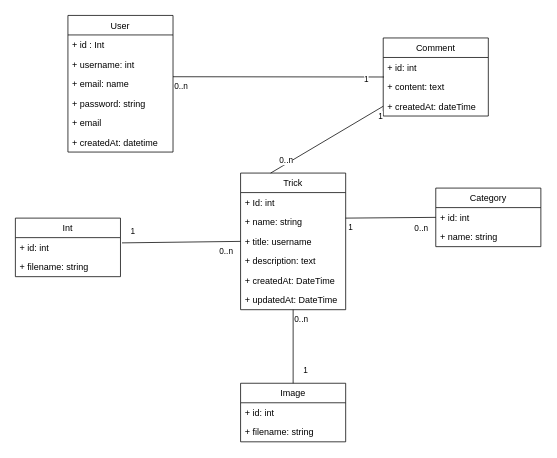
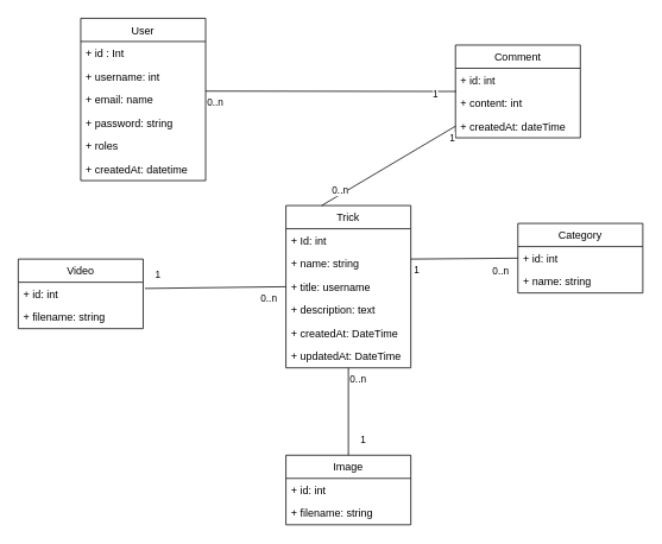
  <mxCell id="0" />
  <mxCell id="1" parent="0" />
  <mxCell id="2" value="User" style="swimlane;fontStyle=0;childLayout=stackLayout;horizontal=1;startSize=26;fillColor=none;horizontalStack=0;resizeParent=1;resizeParentMax=0;resizeLast=0;collapsible=1;marginBottom=0;" parent="1" vertex="1"><mxGeometry x="90" y="20" width="140" height="182" as="geometry" /></mxCell>
  <mxCell id="3" value="+ id : Int&#10; &#10;" style="text;strokeColor=none;fillColor=none;align=left;verticalAlign=top;spacingLeft=4;spacingRight=4;overflow=hidden;rotatable=0;points=[[0,0.5],[1,0.5]];portConstraint=eastwest;" parent="2" vertex="1"><mxGeometry y="26" width="140" height="26" as="geometry" /></mxCell>
  <mxCell id="4" value="+ username: int" style="text;strokeColor=none;fillColor=none;align=left;verticalAlign=top;spacingLeft=4;spacingRight=4;overflow=hidden;rotatable=0;points=[[0,0.5],[1,0.5]];portConstraint=eastwest;" parent="2" vertex="1"><mxGeometry y="52" width="140" height="26" as="geometry" /></mxCell>
  <mxCell id="5" value="+ email: name" style="text;strokeColor=none;fillColor=none;align=left;verticalAlign=top;spacingLeft=4;spacingRight=4;overflow=hidden;rotatable=0;points=[[0,0.5],[1,0.5]];portConstraint=eastwest;" parent="2" vertex="1"><mxGeometry y="78" width="140" height="26" as="geometry" /></mxCell>
  <mxCell id="6" value="+ password: string" style="text;strokeColor=none;fillColor=none;align=left;verticalAlign=top;spacingLeft=4;spacingRight=4;overflow=hidden;rotatable=0;points=[[0,0.5],[1,0.5]];portConstraint=eastwest;" parent="2" vertex="1"><mxGeometry y="104" width="140" height="26" as="geometry" /></mxCell>
- <mxCell id="7" value="+ email" style="text;strokeColor=none;fillColor=none;align=left;verticalAlign=top;spacingLeft=4;spacingRight=4;overflow=hidden;rotatable=0;points=[[0,0.5],[1,0.5]];portConstraint=eastwest;" parent="2" vertex="1"><mxGeometry y="130" width="140" height="26" as="geometry" /></mxCell>
+ <mxCell id="7" value="+ roles" style="text;strokeColor=none;fillColor=none;align=left;verticalAlign=top;spacingLeft=4;spacingRight=4;overflow=hidden;rotatable=0;points=[[0,0.5],[1,0.5]];portConstraint=eastwest;" parent="2" vertex="1"><mxGeometry y="130" width="140" height="26" as="geometry" /></mxCell>
  <mxCell id="8" value="+ createdAt: datetime" style="text;strokeColor=none;fillColor=none;align=left;verticalAlign=top;spacingLeft=4;spacingRight=4;overflow=hidden;rotatable=0;points=[[0,0.5],[1,0.5]];portConstraint=eastwest;" parent="2" vertex="1"><mxGeometry y="156" width="140" height="26" as="geometry" /></mxCell>
  <mxCell id="9" value="Trick" style="swimlane;fontStyle=0;childLayout=stackLayout;horizontal=1;startSize=26;fillColor=none;horizontalStack=0;resizeParent=1;resizeParentMax=0;resizeLast=0;collapsible=1;marginBottom=0;" parent="1" vertex="1"><mxGeometry x="320" y="230" width="140" height="182" as="geometry" /></mxCell>
  <mxCell id="10" value="+ Id: int" style="text;strokeColor=none;fillColor=none;align=left;verticalAlign=top;spacingLeft=4;spacingRight=4;overflow=hidden;rotatable=0;points=[[0,0.5],[1,0.5]];portConstraint=eastwest;" parent="9" vertex="1"><mxGeometry y="26" width="140" height="26" as="geometry" /></mxCell>
  <mxCell id="11" value="+ name: string" style="text;strokeColor=none;fillColor=none;align=left;verticalAlign=top;spacingLeft=4;spacingRight=4;overflow=hidden;rotatable=0;points=[[0,0.5],[1,0.5]];portConstraint=eastwest;" parent="9" vertex="1"><mxGeometry y="52" width="140" height="26" as="geometry" /></mxCell>
  <mxCell id="12" value="+ title: username" style="text;strokeColor=none;fillColor=none;align=left;verticalAlign=top;spacingLeft=4;spacingRight=4;overflow=hidden;rotatable=0;points=[[0,0.5],[1,0.5]];portConstraint=eastwest;" parent="9" vertex="1"><mxGeometry y="78" width="140" height="26" as="geometry" /></mxCell>
  <mxCell id="13" value="+ description: text" style="text;strokeColor=none;fillColor=none;align=left;verticalAlign=top;spacingLeft=4;spacingRight=4;overflow=hidden;rotatable=0;points=[[0,0.5],[1,0.5]];portConstraint=eastwest;" parent="9" vertex="1"><mxGeometry y="104" width="140" height="26" as="geometry" /></mxCell>
  <mxCell id="14" value="+ createdAt: DateTime" style="text;strokeColor=none;fillColor=none;align=left;verticalAlign=top;spacingLeft=4;spacingRight=4;overflow=hidden;rotatable=0;points=[[0,0.5],[1,0.5]];portConstraint=eastwest;" parent="9" vertex="1"><mxGeometry y="130" width="140" height="26" as="geometry" /></mxCell>
  <mxCell id="15" value="+ updatedAt: DateTime" style="text;strokeColor=none;fillColor=none;align=left;verticalAlign=top;spacingLeft=4;spacingRight=4;overflow=hidden;rotatable=0;points=[[0,0.5],[1,0.5]];portConstraint=eastwest;" parent="9" vertex="1"><mxGeometry y="156" width="140" height="26" as="geometry" /></mxCell>
  <mxCell id="16" value="Image" style="swimlane;fontStyle=0;childLayout=stackLayout;horizontal=1;startSize=26;fillColor=none;horizontalStack=0;resizeParent=1;resizeParentMax=0;resizeLast=0;collapsible=1;marginBottom=0;" parent="1" vertex="1"><mxGeometry x="320" y="510" width="140" height="78" as="geometry" /></mxCell>
  <mxCell id="17" value="+ id: int" style="text;strokeColor=none;fillColor=none;align=left;verticalAlign=top;spacingLeft=4;spacingRight=4;overflow=hidden;rotatable=0;points=[[0,0.5],[1,0.5]];portConstraint=eastwest;" parent="16" vertex="1"><mxGeometry y="26" width="140" height="26" as="geometry" /></mxCell>
  <mxCell id="18" value="+ filename: string" style="text;strokeColor=none;fillColor=none;align=left;verticalAlign=top;spacingLeft=4;spacingRight=4;overflow=hidden;rotatable=0;points=[[0,0.5],[1,0.5]];portConstraint=eastwest;" parent="16" vertex="1"><mxGeometry y="52" width="140" height="26" as="geometry" /></mxCell>
- <mxCell id="19" value="Int" style="swimlane;fontStyle=0;childLayout=stackLayout;horizontal=1;startSize=26;fillColor=none;horizontalStack=0;resizeParent=1;resizeParentMax=0;resizeLast=0;collapsible=1;marginBottom=0;" parent="1" vertex="1"><mxGeometry x="20" y="290" width="140" height="78" as="geometry" /></mxCell>
+ <mxCell id="19" value="Video" style="swimlane;fontStyle=0;childLayout=stackLayout;horizontal=1;startSize=26;fillColor=none;horizontalStack=0;resizeParent=1;resizeParentMax=0;resizeLast=0;collapsible=1;marginBottom=0;" parent="1" vertex="1"><mxGeometry x="20" y="290" width="140" height="78" as="geometry" /></mxCell>
  <mxCell id="20" value="+ id: int" style="text;strokeColor=none;fillColor=none;align=left;verticalAlign=top;spacingLeft=4;spacingRight=4;overflow=hidden;rotatable=0;points=[[0,0.5],[1,0.5]];portConstraint=eastwest;" parent="19" vertex="1"><mxGeometry y="26" width="140" height="26" as="geometry" /></mxCell>
  <mxCell id="21" value="+ filename: string" style="text;strokeColor=none;fillColor=none;align=left;verticalAlign=top;spacingLeft=4;spacingRight=4;overflow=hidden;rotatable=0;points=[[0,0.5],[1,0.5]];portConstraint=eastwest;" parent="19" vertex="1"><mxGeometry y="52" width="140" height="26" as="geometry" /></mxCell>
  <mxCell id="22" value="Category" style="swimlane;fontStyle=0;childLayout=stackLayout;horizontal=1;startSize=26;fillColor=none;horizontalStack=0;resizeParent=1;resizeParentMax=0;resizeLast=0;collapsible=1;marginBottom=0;" parent="1" vertex="1"><mxGeometry x="580" y="250" width="140" height="78" as="geometry" /></mxCell>
  <mxCell id="23" value="+ id: int" style="text;strokeColor=none;fillColor=none;align=left;verticalAlign=top;spacingLeft=4;spacingRight=4;overflow=hidden;rotatable=0;points=[[0,0.5],[1,0.5]];portConstraint=eastwest;" parent="22" vertex="1"><mxGeometry y="26" width="140" height="26" as="geometry" /></mxCell>
  <mxCell id="24" value="+ name: string" style="text;strokeColor=none;fillColor=none;align=left;verticalAlign=top;spacingLeft=4;spacingRight=4;overflow=hidden;rotatable=0;points=[[0,0.5],[1,0.5]];portConstraint=eastwest;" parent="22" vertex="1"><mxGeometry y="52" width="140" height="26" as="geometry" /></mxCell>
  <mxCell id="25" value="Comment" style="swimlane;fontStyle=0;childLayout=stackLayout;horizontal=1;startSize=26;fillColor=none;horizontalStack=0;resizeParent=1;resizeParentMax=0;resizeLast=0;collapsible=1;marginBottom=0;" parent="1" vertex="1"><mxGeometry x="510" y="50" width="140" height="104" as="geometry" /></mxCell>
  <mxCell id="26" value="+ id: int" style="text;strokeColor=none;fillColor=none;align=left;verticalAlign=top;spacingLeft=4;spacingRight=4;overflow=hidden;rotatable=0;points=[[0,0.5],[1,0.5]];portConstraint=eastwest;" parent="25" vertex="1"><mxGeometry y="26" width="140" height="26" as="geometry" /></mxCell>
- <mxCell id="27" value="+ content: text" style="text;strokeColor=none;fillColor=none;align=left;verticalAlign=top;spacingLeft=4;spacingRight=4;overflow=hidden;rotatable=0;points=[[0,0.5],[1,0.5]];portConstraint=eastwest;" parent="25" vertex="1"><mxGeometry y="52" width="140" height="26" as="geometry" /></mxCell>
+ <mxCell id="27" value="+ content: int" style="text;strokeColor=none;fillColor=none;align=left;verticalAlign=top;spacingLeft=4;spacingRight=4;overflow=hidden;rotatable=0;points=[[0,0.5],[1,0.5]];portConstraint=eastwest;" parent="25" vertex="1"><mxGeometry y="52" width="140" height="26" as="geometry" /></mxCell>
  <mxCell id="28" value="+ createdAt: dateTime" style="text;strokeColor=none;fillColor=none;align=left;verticalAlign=top;spacingLeft=4;spacingRight=4;overflow=hidden;rotatable=0;points=[[0,0.5],[1,0.5]];portConstraint=eastwest;" parent="25" vertex="1"><mxGeometry y="78" width="140" height="26" as="geometry" /></mxCell>
  <mxCell id="29" value="" style="endArrow=none;html=1;endSize=12;startArrow=none;startSize=14;startFill=0;rounded=0;entryX=0;entryY=0.5;entryDx=0;entryDy=0;endFill=0;strokeColor=default;" parent="1" target="23" edge="1"><mxGeometry x="0.206" y="-23" relative="1" as="geometry"><mxPoint x="460" y="290" as="sourcePoint" /><mxPoint x="520" y="350" as="targetPoint" /><mxPoint as="offset" /></mxGeometry></mxCell>
  <mxCell id="30" value="0..n" style="edgeLabel;resizable=0;html=1;align=left;verticalAlign=top;" parent="29" connectable="0" vertex="1"><mxGeometry x="-1" relative="1" as="geometry"><mxPoint x="90" as="offset" /></mxGeometry></mxCell>
  <mxCell id="31" value="1" style="edgeLabel;resizable=0;html=1;align=right;verticalAlign=top;" parent="29" connectable="0" vertex="1"><mxGeometry x="1" relative="1" as="geometry"><mxPoint x="-110" as="offset" /></mxGeometry></mxCell>
  <mxCell id="32" value="" style="endArrow=none;html=1;endSize=12;startArrow=none;startSize=14;startFill=0;rounded=0;exitX=0.286;exitY=0;exitDx=0;exitDy=0;exitPerimeter=0;entryX=0;entryY=0.5;entryDx=0;entryDy=0;endFill=0;" parent="1" source="9" target="28" edge="1"><mxGeometry x="-0.125" y="10" relative="1" as="geometry"><mxPoint x="360" y="200" as="sourcePoint" /><mxPoint x="440" y="100" as="targetPoint" /><mxPoint as="offset" /></mxGeometry></mxCell>
  <mxCell id="33" value="0..n" style="edgeLabel;resizable=0;html=1;align=left;verticalAlign=top;" parent="32" connectable="0" vertex="1"><mxGeometry x="-1" relative="1" as="geometry"><mxPoint x="10" y="-30" as="offset" /></mxGeometry></mxCell>
  <mxCell id="34" value="1" style="edgeLabel;resizable=0;html=1;align=right;verticalAlign=top;" parent="32" connectable="0" vertex="1"><mxGeometry x="1" relative="1" as="geometry" /></mxCell>
  <mxCell id="35" value="" style="endArrow=none;html=1;endSize=12;startArrow=none;startSize=14;startFill=0;rounded=0;entryX=0.007;entryY=1;entryDx=0;entryDy=0;entryPerimeter=0;endFill=0;" parent="1" target="26" edge="1"><mxGeometry relative="1" as="geometry"><mxPoint x="230" y="101.66" as="sourcePoint" /><mxPoint x="470" y="90" as="targetPoint" /></mxGeometry></mxCell>
  <mxCell id="36" value="0..n" style="edgeLabel;resizable=0;html=1;align=left;verticalAlign=top;" parent="35" connectable="0" vertex="1"><mxGeometry x="-1" relative="1" as="geometry" /></mxCell>
  <mxCell id="37" value="1" style="edgeLabel;resizable=0;html=1;align=right;verticalAlign=top;" parent="35" connectable="0" vertex="1"><mxGeometry x="1" relative="1" as="geometry"><mxPoint x="-20" y="-10" as="offset" /></mxGeometry></mxCell>
  <mxCell id="38" value="" style="endArrow=none;html=1;endSize=12;startArrow=none;startSize=14;startFill=0;rounded=0;exitX=0;exitY=0.5;exitDx=0;exitDy=0;entryX=1.014;entryY=0.269;entryDx=0;entryDy=0;entryPerimeter=0;endFill=0;" parent="1" source="12" target="20" edge="1"><mxGeometry x="-0.122" y="25" relative="1" as="geometry"><mxPoint x="30" y="320.66" as="sourcePoint" /><mxPoint x="190" y="320.66" as="targetPoint" /><mxPoint as="offset" /></mxGeometry></mxCell>
  <mxCell id="39" value="0..n" style="edgeLabel;resizable=0;html=1;align=left;verticalAlign=top;" parent="38" connectable="0" vertex="1"><mxGeometry x="-1" relative="1" as="geometry"><mxPoint x="-30" as="offset" /></mxGeometry></mxCell>
  <mxCell id="40" value="1" style="edgeLabel;resizable=0;html=1;align=right;verticalAlign=top;" parent="38" connectable="0" vertex="1"><mxGeometry x="1" relative="1" as="geometry"><mxPoint x="18" y="-28" as="offset" /></mxGeometry></mxCell>
  <mxCell id="41" value="" style="endArrow=none;html=1;endSize=12;startArrow=none;startSize=14;startFill=0;rounded=0;entryX=0.5;entryY=0;entryDx=0;entryDy=0;endFill=0;strokeColor=default;" parent="1" target="16" edge="1"><mxGeometry x="0.206" y="-23" relative="1" as="geometry"><mxPoint x="390" y="412" as="sourcePoint" /><mxPoint x="490" y="463" as="targetPoint" /><mxPoint as="offset" /></mxGeometry></mxCell>
  <mxCell id="42" value="0..n" style="edgeLabel;resizable=0;html=1;align=left;verticalAlign=top;" parent="41" connectable="0" vertex="1"><mxGeometry x="-1" relative="1" as="geometry" /></mxCell>
  <mxCell id="43" value="1" style="edgeLabel;resizable=0;html=1;align=right;verticalAlign=top;" parent="41" connectable="0" vertex="1"><mxGeometry x="1" relative="1" as="geometry"><mxPoint x="20" y="-30" as="offset" /></mxGeometry></mxCell>
